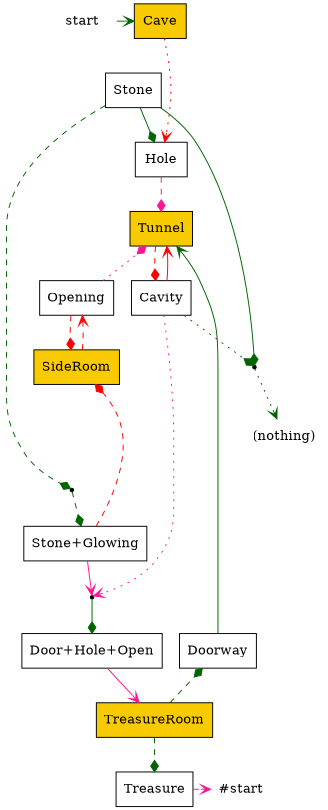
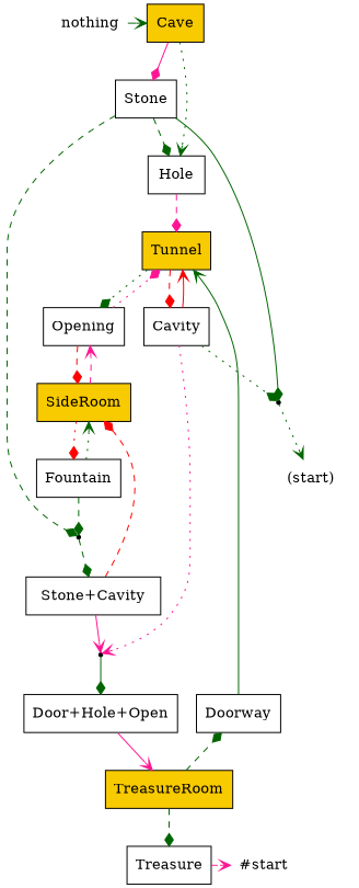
  digraph {
    fontname="DejaVu Serif"
    node [fontname="DejaVu Serif" shape=box]
    edge [arrowhead=diamond color=darkgreen fontname="DejaVu Serif" style=dashed]
-   start [shape=plaintext]
+   start [shape=plaintext label=nothing]
    Cave [fillcolor="#f8ca00" style=filled]
    n3 [label="Door+Hole+Open"]
    Doorway
    Treasure
    n6 [label="#start" shape=plaintext]
    Stone
    Hole
    TreasureRoom [fillcolor="#f8ca00" style=filled]
    Tunnel [fillcolor="#f8ca00" style=filled]
    c [shape=point]
    a [shape=point]
-   n13 [label="(nothing)" shape=plaintext]
-   n14 [label="Stone+Glowing"]
+   n13 [label="(start)" shape=plaintext]
+   n14 [label="Stone+Cavity"]
    Cavity
    Opening
    b [shape=point]
    SideRoom [fillcolor="#f8ca00" style=filled]
+   Fountain
    subgraph sub_1 {
      rank=same
      start
      Cave
    }
    subgraph sub_2 {
      rank=same
      n3
      Doorway
    }
    subgraph sub_3 {
      rank=same
      Treasure
      n6
    }
    start -> Cave [arrowhead=vee style=solid]
-   Cave -> Hole [arrowhead=vee color=red style=dotted]
+   Cave -> Stone [color=deeppink style=solid]
+   Cave -> Hole [arrowhead=vee style=dotted]
    n3 -> TreasureRoom [arrowhead=vee color=deeppink style=solid]
    Doorway -> Tunnel [arrowhead=vee style=solid]
    Treasure -> n6 [arrowhead=vee color=deeppink]
-   Stone -> Hole [style=solid]
+   Stone -> Hole
    Stone -> c [style=solid]
    Stone -> a
    Hole -> Tunnel [color=deeppink]
    TreasureRoom -> Doorway
    TreasureRoom -> Treasure
    Tunnel -> Cavity [color=red]
+   Tunnel -> Opening [style=dotted]
    c -> n13 [arrowhead=vee style=dotted]
    a -> n14
    n14 -> b [arrowhead=vee color=deeppink style=solid]
    n14 -> SideRoom [color=red]
    Cavity -> Tunnel [arrowhead=vee color=red style=solid]
    Cavity -> c [style=dotted]
    Cavity -> b [arrowhead=vee color=deeppink style=dotted]
    Opening -> Tunnel [color=deeppink style=dotted]
    Opening -> SideRoom [color=red]
    b -> n3 [style=solid]
-   SideRoom -> Opening [arrowhead=vee color=red]
+   SideRoom -> Opening [arrowhead=vee color=deeppink]
+   SideRoom -> Fountain [color=red style=dotted]
+   Fountain -> a
+   Fountain -> SideRoom [arrowhead=vee style=dotted]
  }
